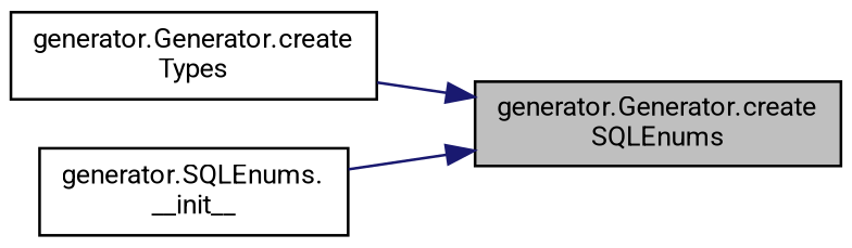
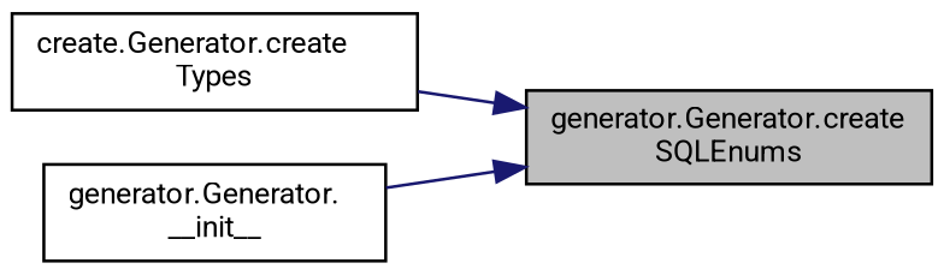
  digraph {
    fontname=Roboto
    rankdir=RL
    node [color=black fillcolor=white fontname=Roboto fontsize=10 shape=record style=filled]
    edge [color=midnightblue dir=back fontname=Roboto fontsize=10 labelfontname=Helvetica labelfontsize=10 style=solid]
    n1 [fillcolor=grey75 fontcolor=black height=0.2 label="generator.Generator.create\lSQLEnums" width=0.4]
-   n2 [height=0.2 label="generator.Generator.create\lTypes" width=0.4]
-   n3 [height=0.2 label="generator.SQLEnums.\l__init__" width=0.4]
+   n2 [height=0.2 label="create.Generator.create\lTypes" width=0.4]
+   n3 [height=0.2 label="generator.Generator.\l__init__" width=0.4]
    n1 -> n2
    n1 -> n3
  }
